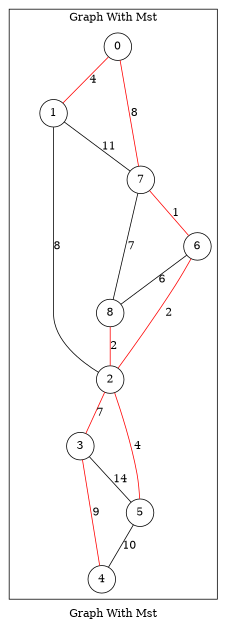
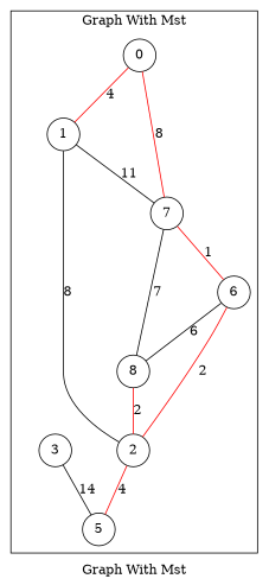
  graph {
    label="Graph With Mst"
    nodesep=0.7
    scale=1.4
    node [shape=circle]
    edge [color=red]
    n1 [label=0]
    n2 [label=1]
    n3 [label=7]
    n4 [label=2]
    n5 [label=3]
    n6 [label=5]
-   n7 [label=4]
    n8 [label=6]
    n9 [label=8]
    subgraph cluster_1 {
      n1
      n2
      n3
      n4
      n5
      n6
-     n7
      n8
      n9
    }
    n1 -- n2 [label=4]
    n1 -- n3 [label=8]
    n2 -- n3 [label=11 color=""]
    n2 -- n4 [label=8 color=""]
    n3 -- n8 [label=1]
    n3 -- n9 [label=7 color=""]
-   n4 -- n5 [label=7]
    n4 -- n6 [label=4]
    n5 -- n6 [label=14 color=""]
-   n5 -- n7 [label=9]
-   n6 -- n7 [label=10 color=""]
    n8 -- n4 [label=2]
    n8 -- n9 [label=6 color=""]
    n9 -- n4 [label=2]
  }
